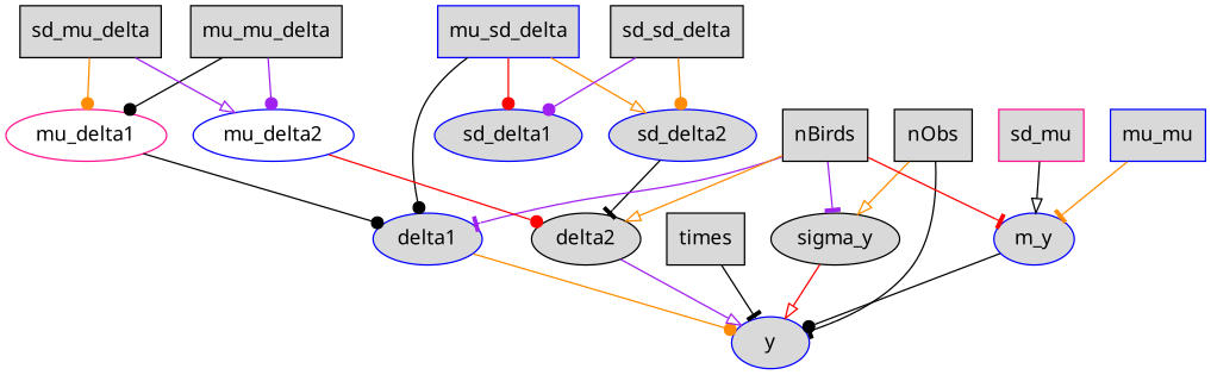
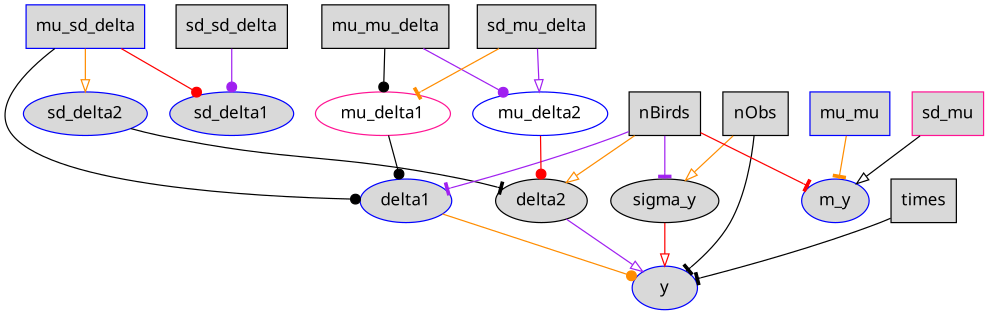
  digraph {
    fontname="Noto Sans"
    node [color=blue fillcolor=gray85 fontname="Noto Sans" shape=ellipse style=filled]
    edge [arrowhead=dot color=black fontname="Noto Sans"]
    delta1
    y
    delta2 [color=black]
    times [color=black shape=box]
    sigma_y [color=black]
    m_y
    nObs [color=black shape=box]
    sd_delta2
    mu_sd_delta [shape=box]
    sd_delta1
    sd_sd_delta [color=black shape=box]
    mu_mu [shape=box]
    sd_mu [color=deeppink shape=box]
    nBirds [color=black shape=box]
    mu_delta2 [fillcolor="" style=""]
    mu_delta1 [color=deeppink fillcolor="" style=""]
    mu_mu_delta [color=black shape=box]
    sd_mu_delta [color=black shape=box]
    delta1 -> y [color=darkorange]
    delta2 -> y [arrowhead=onormal color=purple]
    times -> y [arrowhead=tee]
    sigma_y -> y [arrowhead=onormal color=red]
-   m_y -> y
    nObs -> y [arrowhead=tee]
    nObs -> sigma_y [arrowhead=onormal color=darkorange]
    sd_delta2 -> delta2 [arrowhead=tee]
    mu_sd_delta -> delta1
    mu_sd_delta -> sd_delta2 [arrowhead=onormal color=darkorange]
    mu_sd_delta -> sd_delta1 [color=red]
-   sd_sd_delta -> sd_delta2 [color=darkorange]
    sd_sd_delta -> sd_delta1 [color=purple]
    mu_mu -> m_y [arrowhead=tee color=darkorange]
    sd_mu -> m_y [arrowhead=onormal]
    nBirds -> delta1 [arrowhead=tee color=purple]
    nBirds -> delta2 [arrowhead=onormal color=darkorange]
    nBirds -> sigma_y [arrowhead=tee color=purple]
    nBirds -> m_y [arrowhead=tee color=red]
    mu_delta2 -> delta2 [color=red]
    mu_delta1 -> delta1
    mu_mu_delta -> mu_delta2 [color=purple]
    mu_mu_delta -> mu_delta1
    sd_mu_delta -> mu_delta2 [arrowhead=onormal color=purple]
-   sd_mu_delta -> mu_delta1 [color=darkorange]
+   sd_mu_delta -> mu_delta1 [arrowhead=tee color=darkorange]
  }
